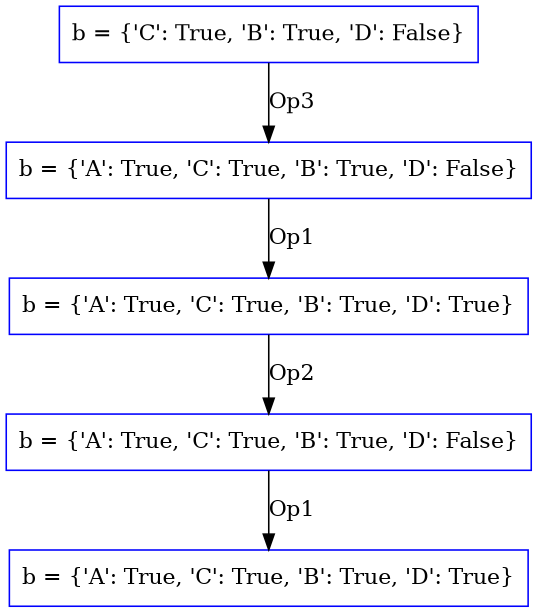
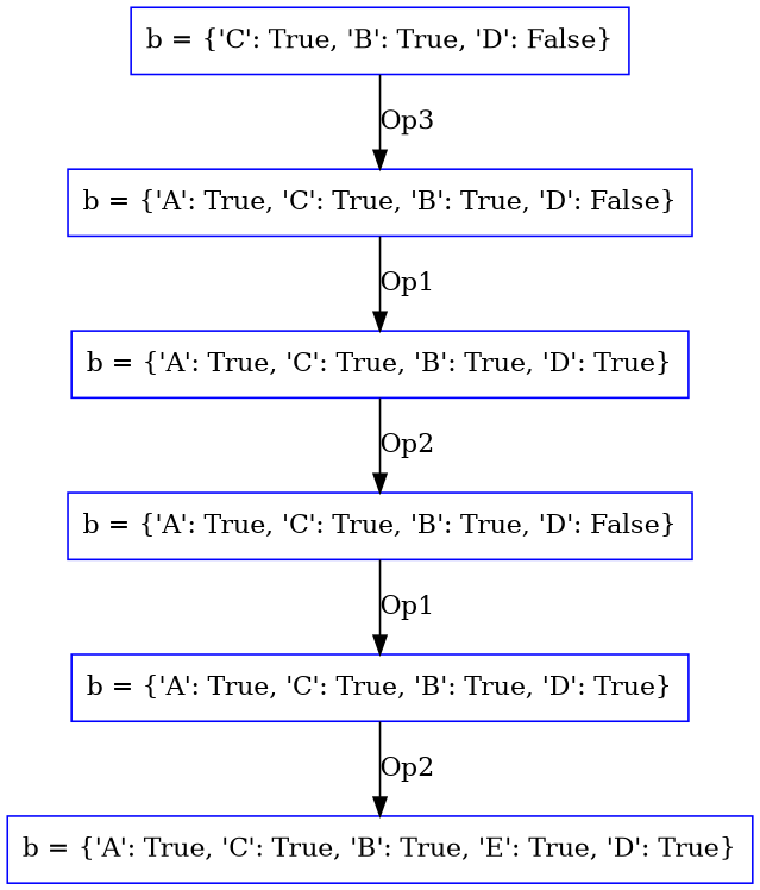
  digraph {
    node [color=blue shape=box]
    n1 [label="b = {'C': True, 'B': True, 'D': False}"]
    n2 [label="b = {'A': True, 'C': True, 'B': True, 'D': False}"]
    n3 [label="b = {'A': True, 'C': True, 'B': True, 'D': True}"]
    n4 [label="b = {'A': True, 'C': True, 'B': True, 'D': False}"]
    n5 [label="b = {'A': True, 'C': True, 'B': True, 'D': True}"]
+   n6 [label="b = {'A': True, 'C': True, 'B': True, 'E': True, 'D': True}"]
    n1 -> n2 [label=Op3]
    n2 -> n3 [label=Op1]
    n3 -> n4 [label=Op2]
    n4 -> n5 [label=Op1]
+   n5 -> n6 [label=Op2]
  }
